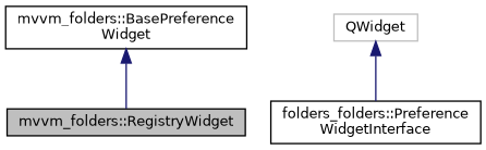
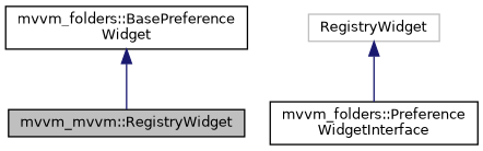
  digraph {
    node [color=black fillcolor=white fontname=Helvetica fontsize=10 shape=record style=filled]
    edge [color=midnightblue dir=back fontname=Helvetica fontsize=10 labelfontname=Helvetica labelfontsize=10 style=solid]
-   n1 [fillcolor=grey75 fontcolor=black height=0.2 label="mvvm_folders::RegistryWidget" width=0.4]
+   n1 [fillcolor=grey75 fontcolor=black height=0.2 label="mvvm_mvvm::RegistryWidget" width=0.4]
    n2 [height=0.2 label="mvvm_folders::BasePreference\lWidget" width=0.4]
-   n3 [height=0.2 label="folders_folders::Preference\lWidgetInterface" width=0.4]
-   n4 [color=grey75 height=0.2 label=QWidget width=0.4]
+   n3 [height=0.2 label="mvvm_folders::Preference\lWidgetInterface" width=0.4]
+   n4 [color=grey75 height=0.2 label=RegistryWidget width=0.4]
    n2 -> n1
    n4 -> n3
  }
